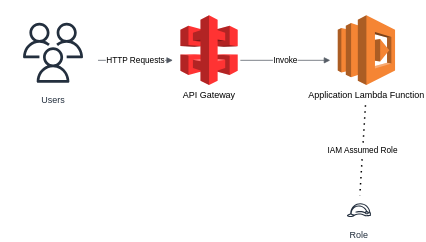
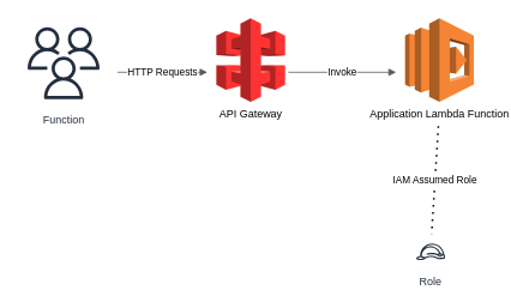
  <mxCell id="0" />
  <mxCell id="1" parent="0" />
- <mxCell id="2" value="Users" style="outlineConnect=0;fontColor=#232F3E;gradientColor=none;strokeColor=#232F3E;fillColor=#ffffff;dashed=0;verticalLabelPosition=bottom;verticalAlign=top;align=center;html=1;fontSize=12;fontStyle=0;aspect=fixed;shape=mxgraph.aws4.resourceIcon;resIcon=mxgraph.aws4.users;" vertex="1" parent="1"><mxGeometry x="20" y="20" width="100" height="100" as="geometry" /></mxCell>
+ <mxCell id="2" value="Function" style="outlineConnect=0;fontColor=#232F3E;gradientColor=none;strokeColor=#232F3E;fillColor=#ffffff;dashed=0;verticalLabelPosition=bottom;verticalAlign=top;align=center;html=1;fontSize=12;fontStyle=0;aspect=fixed;shape=mxgraph.aws4.resourceIcon;resIcon=mxgraph.aws4.users;" vertex="1" parent="1"><mxGeometry x="20" y="20" width="100" height="100" as="geometry" /></mxCell>
  <mxCell id="3" value="API Gateway" style="outlineConnect=0;dashed=0;verticalLabelPosition=bottom;verticalAlign=top;align=center;html=1;shape=mxgraph.aws3.api_gateway;gradientColor=none;fillColor=#FF3333;" vertex="1" parent="1"><mxGeometry x="240" y="20" width="76.5" height="93" as="geometry" /></mxCell>
  <mxCell id="4" value="Application Lambda Function&lt;br&gt;" style="outlineConnect=0;dashed=0;verticalLabelPosition=bottom;verticalAlign=top;align=center;html=1;shape=mxgraph.aws3.lambda;fillColor=#F58534;gradientColor=none;" vertex="1" parent="1"><mxGeometry x="450" y="20" width="76.5" height="93" as="geometry" /></mxCell>
  <mxCell id="5" value="HTTP Requests" style="edgeStyle=orthogonalEdgeStyle;html=1;endArrow=block;elbow=vertical;startArrow=none;endFill=1;strokeColor=#545B64;rounded=0;" edge="1" parent="1"><mxGeometry width="100" relative="1" as="geometry"><mxPoint x="130" y="80" as="sourcePoint" /><mxPoint x="230" y="80" as="targetPoint" /></mxGeometry></mxCell>
  <mxCell id="6" value="Invoke" style="edgeStyle=orthogonalEdgeStyle;html=1;endArrow=block;elbow=vertical;startArrow=none;endFill=1;strokeColor=#545B64;rounded=0;" edge="1" parent="1"><mxGeometry width="100" relative="1" as="geometry"><mxPoint x="320" y="80" as="sourcePoint" /><mxPoint x="440" y="80" as="targetPoint" /></mxGeometry></mxCell>
  <mxCell id="7" value="Role" style="outlineConnect=0;fontColor=#232F3E;gradientColor=none;strokeColor=#232F3E;fillColor=#ffffff;dashed=0;verticalLabelPosition=bottom;verticalAlign=top;align=center;html=1;fontSize=12;fontStyle=0;aspect=fixed;shape=mxgraph.aws4.resourceIcon;resIcon=mxgraph.aws4.role;" vertex="1" parent="1"><mxGeometry x="458.25" y="260" width="40" height="40" as="geometry" /></mxCell>
  <mxCell id="8" value="IAM Assumed Role" style="endArrow=none;dashed=1;html=1;dashPattern=1 3;strokeWidth=2;" edge="1" parent="1" target="7"><mxGeometry width="50" height="50" relative="1" as="geometry"><mxPoint x="487" y="140" as="sourcePoint" /><mxPoint x="430" y="180" as="targetPoint" /></mxGeometry></mxCell>
